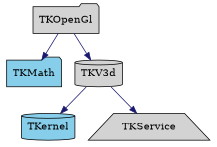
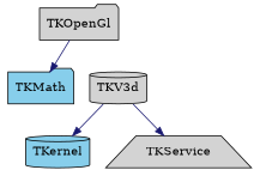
  digraph {
    aspect=1
    node [fillcolor=lightgrey shape=folder style=filled]
    edge [color=midnightblue style=solid]
    TKMath [fillcolor=skyblue]
    TKOpenGl
    TKV3d [shape=cylinder]
    TKernel [fillcolor=skyblue shape=cylinder]
    TKService [shape=trapezium]
    TKOpenGl -> TKMath
-   TKOpenGl -> TKV3d
    TKV3d -> TKernel
    TKV3d -> TKService
  }
